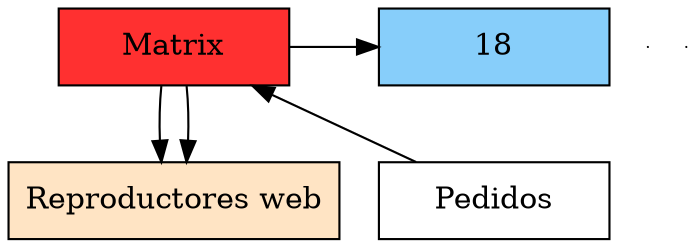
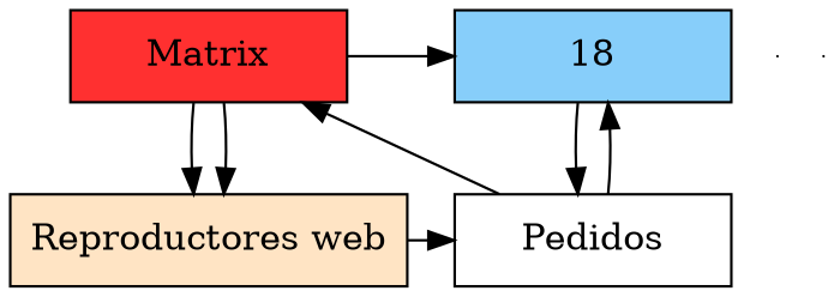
  digraph {
    node [shape=box]
    n1 [fillcolor=firebrick1 group=1 label=Matrix style=filled width=1.5]
    n2 [fillcolor=lightskyblue group=2 label=18 style=filled width=1.5]
    n3 [fillcolor=bisque1 group=1 label="Reproductores web" style=filled width=1.5]
    n4 [group=2 label=Pedidos width=1.5]
    e0 [shape=point width=0]
    e1 [shape=point width=0]
    subgraph sub_1 {
      rank=same
      n1
      n2
    }
    subgraph sub_2 {
      rank=same
      n3
      n4
    }
    n1 -> n2
    n1 -> n3
    n1 -> n3
+   n2 -> n4
+   n3 -> n4
    n4 -> n1
+   n4 -> n2
  }
